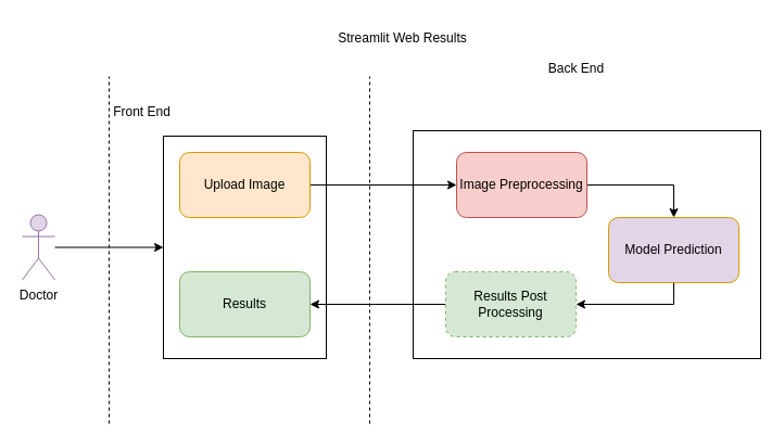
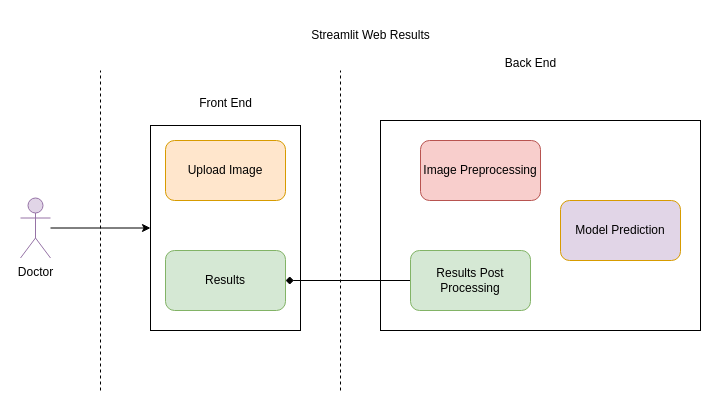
  <mxCell id="0" />
  <mxCell id="1" parent="0" />
  <mxCell id="2" value="" style="rounded=0;whiteSpace=wrap;html=1;" vertex="1" parent="1"><mxGeometry x="380" y="120" width="320" height="210" as="geometry" /></mxCell>
  <mxCell id="3" value="" style="edgeStyle=orthogonalEdgeStyle;rounded=0;orthogonalLoop=1;jettySize=auto;html=1;" edge="1" parent="1" source="4" target="5"><mxGeometry relative="1" as="geometry" /></mxCell>
  <mxCell id="4" value="Doctor" style="shape=umlActor;verticalLabelPosition=bottom;verticalAlign=top;html=1;outlineConnect=0;fillColor=#e1d5e7;strokeColor=#9673a6;" vertex="1" parent="1"><mxGeometry x="20" y="197.5" width="30" height="60" as="geometry" /></mxCell>
  <mxCell id="5" value="" style="whiteSpace=wrap;html=1;verticalAlign=top;" vertex="1" parent="1"><mxGeometry x="150" y="125" width="150" height="205" as="geometry" /></mxCell>
  <mxCell id="6" value="Streamlit Web Results" style="text;html=1;align=center;verticalAlign=middle;resizable=0;points=[];autosize=1;strokeColor=none;fillColor=none;" vertex="1" parent="1"><mxGeometry x="290" y="20" width="160" height="30" as="geometry" /></mxCell>
- <mxCell id="7" value="" style="edgeStyle=orthogonalEdgeStyle;rounded=0;orthogonalLoop=1;jettySize=auto;html=1;" edge="1" parent="1" source="8" target="10"><mxGeometry relative="1" as="geometry" /></mxCell>
  <mxCell id="8" value="Upload Image" style="rounded=1;whiteSpace=wrap;html=1;fillColor=#ffe6cc;strokeColor=#d79b00;" vertex="1" parent="1"><mxGeometry x="165" y="140" width="120" height="60" as="geometry" /></mxCell>
- <mxCell id="9" value="" style="edgeStyle=orthogonalEdgeStyle;rounded=0;orthogonalLoop=1;jettySize=auto;html=1;" edge="1" parent="1" source="10" target="14"><mxGeometry relative="1" as="geometry"><Array as="points"><mxPoint x="620" y="170" /></Array></mxGeometry></mxCell>
  <mxCell id="10" value="Image Preprocessing" style="whiteSpace=wrap;html=1;rounded=1;fillColor=#f8cecc;strokeColor=#b85450;" vertex="1" parent="1"><mxGeometry x="420" y="140" width="120" height="60" as="geometry" /></mxCell>
  <mxCell id="11" value="" style="endArrow=none;html=1;rounded=0;dashed=1;" edge="1" parent="1"><mxGeometry width="50" height="50" relative="1" as="geometry"><mxPoint x="340" y="390" as="sourcePoint" /><mxPoint x="340" y="70" as="targetPoint" /></mxGeometry></mxCell>
- <mxCell id="12" value="Front End" style="text;html=1;align=center;verticalAlign=middle;resizable=0;points=[];autosize=1;strokeColor=none;fillColor=none;" vertex="1" parent="1"><mxGeometry x="90" y="88" width="80" height="30" as="geometry" /></mxCell>
- <mxCell id="13" style="edgeStyle=orthogonalEdgeStyle;rounded=0;orthogonalLoop=1;jettySize=auto;html=1;exitX=0.5;exitY=1;exitDx=0;exitDy=0;entryX=1;entryY=0.5;entryDx=0;entryDy=0;" edge="1" parent="1" source="14" target="16"><mxGeometry relative="1" as="geometry" /></mxCell>
+ <mxCell id="12" value="Front End" style="text;html=1;align=center;verticalAlign=middle;resizable=0;points=[];autosize=1;strokeColor=none;fillColor=none;" vertex="1" parent="1"><mxGeometry x="185" y="88" width="80" height="30" as="geometry" /></mxCell>
  <mxCell id="14" value="Model Prediction" style="rounded=1;whiteSpace=wrap;html=1;fillColor=#e1d5e7;strokeColor=#d79b00;" vertex="1" parent="1"><mxGeometry x="560" y="200" width="120" height="60" as="geometry" /></mxCell>
- <mxCell id="15" value="" style="edgeStyle=orthogonalEdgeStyle;rounded=0;orthogonalLoop=1;jettySize=auto;html=1;entryX=1;entryY=0.5;entryDx=0;entryDy=0;" edge="1" parent="1" source="16" target="17"><mxGeometry relative="1" as="geometry" /></mxCell>
- <mxCell id="16" value="Results Post Processing" style="rounded=1;whiteSpace=wrap;html=1;fillColor=#d5e8d4;strokeColor=#82b366;dashed=1;" vertex="1" parent="1"><mxGeometry x="410" y="250" width="120" height="60" as="geometry" /></mxCell>
+ <mxCell id="15" value="" style="edgeStyle=orthogonalEdgeStyle;rounded=0;orthogonalLoop=1;jettySize=auto;html=1;entryX=1;entryY=0.5;entryDx=0;entryDy=0;endArrow=diamond;" edge="1" parent="1" source="16" target="17"><mxGeometry relative="1" as="geometry" /></mxCell>
+ <mxCell id="16" value="Results Post Processing" style="rounded=1;whiteSpace=wrap;html=1;fillColor=#d5e8d4;strokeColor=#82b366;" vertex="1" parent="1"><mxGeometry x="410" y="250" width="120" height="60" as="geometry" /></mxCell>
  <mxCell id="17" value="Results" style="rounded=1;whiteSpace=wrap;html=1;fillColor=#d5e8d4;strokeColor=#82b366;" vertex="1" parent="1"><mxGeometry x="165" y="250" width="120" height="60" as="geometry" /></mxCell>
  <mxCell id="18" value="" style="endArrow=none;html=1;rounded=0;dashed=1;" edge="1" parent="1"><mxGeometry width="50" height="50" relative="1" as="geometry"><mxPoint x="100" y="390" as="sourcePoint" /><mxPoint x="100" y="70" as="targetPoint" /></mxGeometry></mxCell>
  <mxCell id="19" value="Back End" style="text;html=1;align=center;verticalAlign=middle;resizable=0;points=[];autosize=1;strokeColor=none;fillColor=none;" vertex="1" parent="1"><mxGeometry x="495" y="48" width="70" height="30" as="geometry" /></mxCell>
